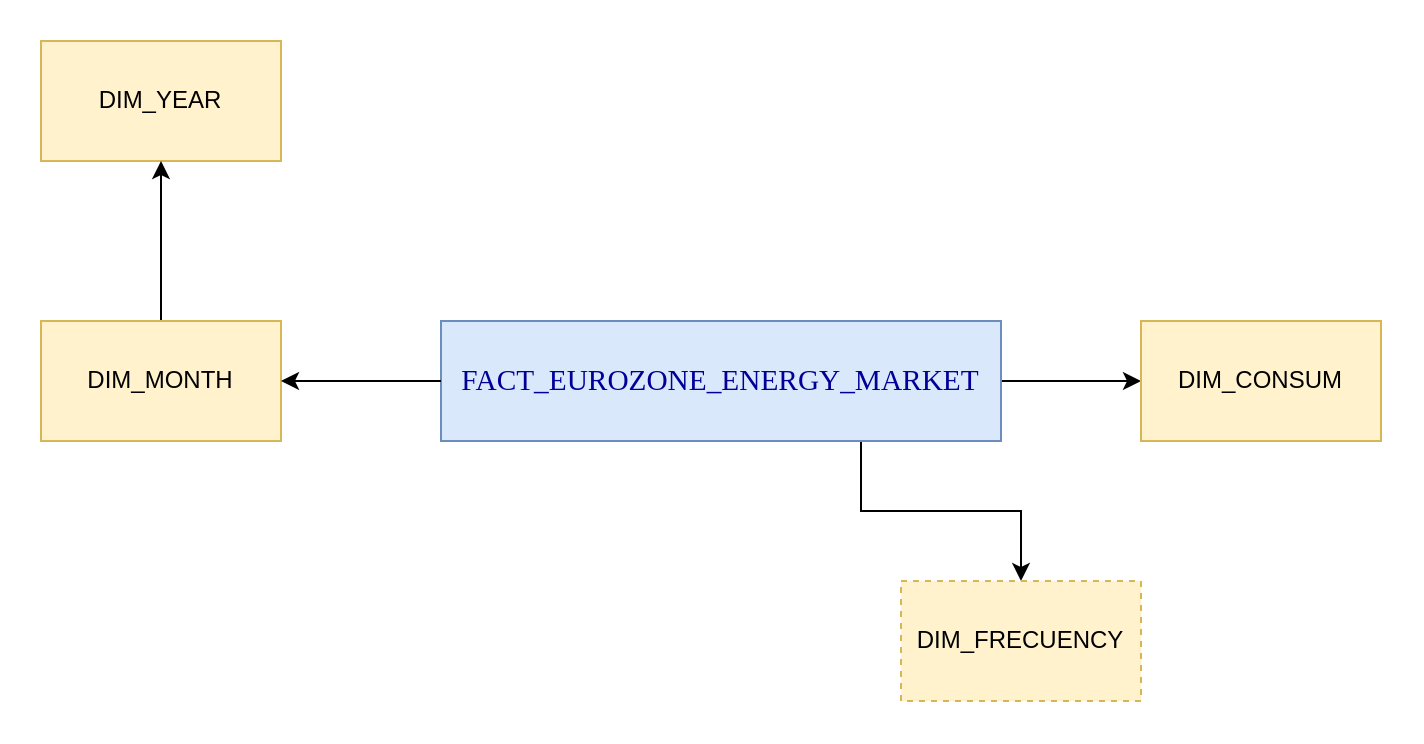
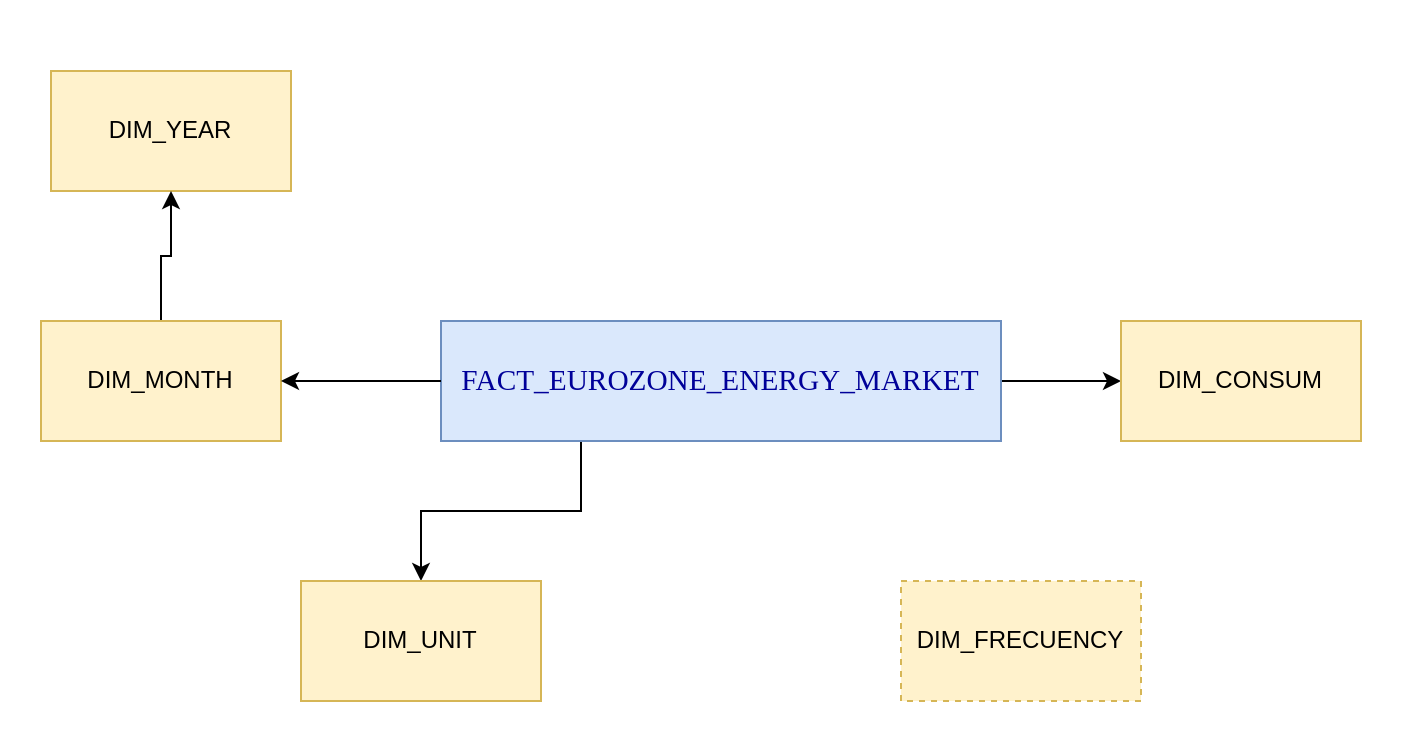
  <mxCell id="0" />
  <mxCell id="1" parent="0" />
  <mxCell id="2" value="" style="edgeStyle=orthogonalEdgeStyle;rounded=0;orthogonalLoop=1;jettySize=auto;html=1;" edge="1" parent="1" source="5" target="9"><mxGeometry relative="1" as="geometry" /></mxCell>
- <mxCell id="4" style="edgeStyle=orthogonalEdgeStyle;rounded=0;orthogonalLoop=1;jettySize=auto;html=1;exitX=0.75;exitY=1;exitDx=0;exitDy=0;entryX=0.5;entryY=0;entryDx=0;entryDy=0;" edge="1" parent="1" source="5" target="11"><mxGeometry relative="1" as="geometry" /></mxCell>
+ <mxCell id="3" style="edgeStyle=orthogonalEdgeStyle;rounded=0;orthogonalLoop=1;jettySize=auto;html=1;exitX=0.25;exitY=1;exitDx=0;exitDy=0;entryX=0.5;entryY=0;entryDx=0;entryDy=0;" edge="1" parent="1" source="5" target="10"><mxGeometry relative="1" as="geometry" /></mxCell>
  <mxCell id="5" value="&lt;div style=&quot;caret-color: rgb(0, 0, 0); color: rgb(0, 0, 0); font-style: normal; font-variant-caps: normal; font-weight: 400; letter-spacing: normal; text-align: start; text-indent: 0px; text-transform: none; word-spacing: 0px; -webkit-text-stroke-width: 0px; text-decoration: none;&quot; title=&quot;Page 7&quot; class=&quot;page&quot;&gt;&lt;div class=&quot;layoutArea&quot;&gt;&lt;div class=&quot;column&quot;&gt;&lt;p&gt;&lt;span style=&quot;font-size: 11pt; font-family: ArialMT; color: rgb(0, 0, 153);&quot;&gt;FACT_EUROZONE_ENERGY_MARKET&lt;/span&gt;&lt;/p&gt;&lt;/div&gt;&lt;/div&gt;&lt;/div&gt;" style="rounded=0;whiteSpace=wrap;html=1;fillColor=#dae8fc;strokeColor=#6c8ebf;" vertex="1" parent="1"><mxGeometry x="220" y="160" width="280" height="60" as="geometry" /></mxCell>
- <mxCell id="6" value="DIM_YEAR" style="rounded=0;whiteSpace=wrap;html=1;fillColor=#fff2cc;strokeColor=#d6b656;" vertex="1" parent="1"><mxGeometry x="20" y="20" width="120" height="60" as="geometry" /></mxCell>
+ <mxCell id="6" value="DIM_YEAR" style="rounded=0;whiteSpace=wrap;html=1;fillColor=#fff2cc;strokeColor=#d6b656;" vertex="1" parent="1"><mxGeometry x="25" y="35" width="120" height="60" as="geometry" /></mxCell>
  <mxCell id="7" value="" style="edgeStyle=orthogonalEdgeStyle;rounded=0;orthogonalLoop=1;jettySize=auto;html=1;" edge="1" parent="1" source="8" target="6"><mxGeometry relative="1" as="geometry" /></mxCell>
  <mxCell id="8" value="DIM_MONTH" style="rounded=0;whiteSpace=wrap;html=1;fillColor=#fff2cc;strokeColor=#d6b656;" vertex="1" parent="1"><mxGeometry x="20" y="160" width="120" height="60" as="geometry" /></mxCell>
- <mxCell id="9" value="DIM_CONSUM" style="rounded=0;whiteSpace=wrap;html=1;fillColor=#fff2cc;strokeColor=#d6b656;" vertex="1" parent="1"><mxGeometry x="570" y="160" width="120" height="60" as="geometry" /></mxCell>
+ <mxCell id="9" value="DIM_CONSUM" style="rounded=0;whiteSpace=wrap;html=1;fillColor=#fff2cc;strokeColor=#d6b656;" vertex="1" parent="1"><mxGeometry x="560" y="160" width="120" height="60" as="geometry" /></mxCell>
+ <mxCell id="10" value="DIM_UNIT" style="rounded=0;whiteSpace=wrap;html=1;fillColor=#fff2cc;strokeColor=#d6b656;" vertex="1" parent="1"><mxGeometry x="150" y="290" width="120" height="60" as="geometry" /></mxCell>
  <mxCell id="11" value="DIM_FRECUENCY" style="rounded=0;whiteSpace=wrap;html=1;fillColor=#fff2cc;strokeColor=#d6b656;dashed=1;" vertex="1" parent="1"><mxGeometry x="450" y="290" width="120" height="60" as="geometry" /></mxCell>
  <mxCell id="12" value="" style="endArrow=classic;html=1;rounded=0;entryX=1;entryY=0.5;entryDx=0;entryDy=0;" edge="1" parent="1" target="8"><mxGeometry width="50" height="50" relative="1" as="geometry"><mxPoint x="220" y="190" as="sourcePoint" /><mxPoint x="270" y="140" as="targetPoint" /></mxGeometry></mxCell>
